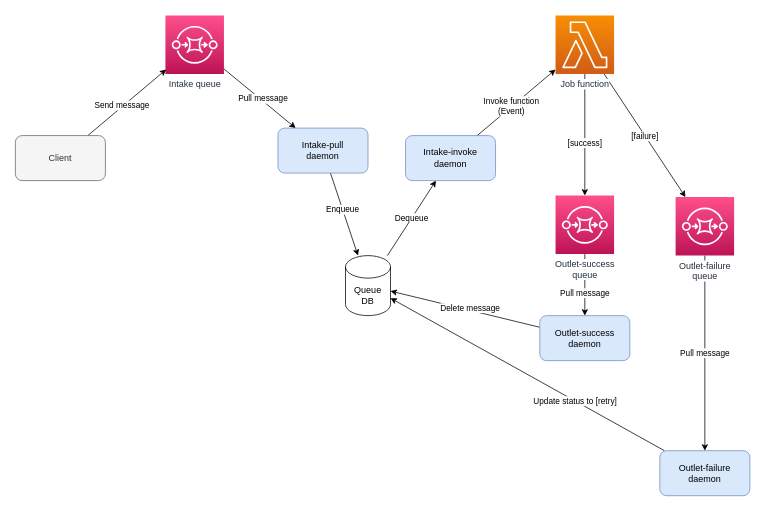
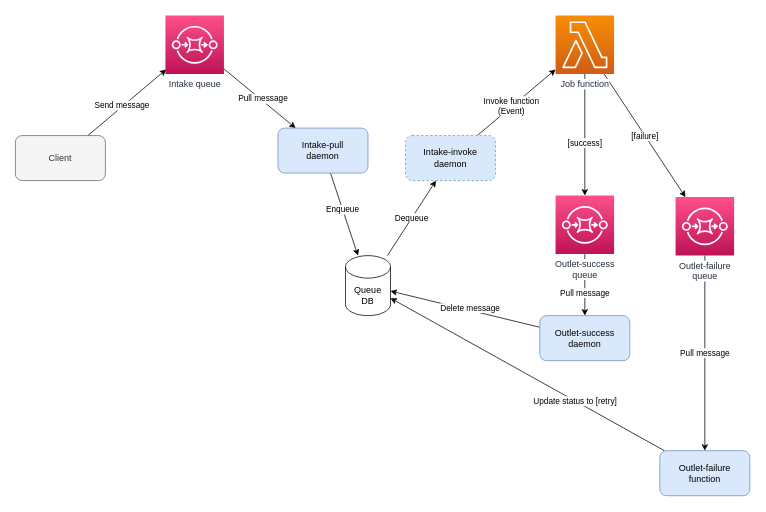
  <mxCell id="0" />
  <mxCell id="1" parent="0" />
  <mxCell id="2" style="edgeStyle=none;rounded=0;orthogonalLoop=1;jettySize=auto;html=1;" parent="1" source="4" target="10" edge="1"><mxGeometry relative="1" as="geometry" /></mxCell>
  <mxCell id="3" value="Pull message" style="edgeLabel;html=1;align=center;verticalAlign=middle;resizable=0;points=[];" parent="2" vertex="1" connectable="0"><mxGeometry x="-0.013" y="4" relative="1" as="geometry"><mxPoint x="2" y="4" as="offset" /></mxGeometry></mxCell>
  <mxCell id="4" value="&lt;span style=&quot;background-color: rgb(255, 255, 255);&quot;&gt;Intake queue&lt;/span&gt;" style="sketch=0;points=[[0,0,0],[0.25,0,0],[0.5,0,0],[0.75,0,0],[1,0,0],[0,1,0],[0.25,1,0],[0.5,1,0],[0.75,1,0],[1,1,0],[0,0.25,0],[0,0.5,0],[0,0.75,0],[1,0.25,0],[1,0.5,0],[1,0.75,0]];outlineConnect=0;fontColor=#232F3E;gradientColor=#FF4F8B;gradientDirection=north;fillColor=#BC1356;strokeColor=#ffffff;dashed=0;verticalLabelPosition=bottom;verticalAlign=top;align=center;html=1;fontSize=12;fontStyle=0;aspect=fixed;shape=mxgraph.aws4.resourceIcon;resIcon=mxgraph.aws4.sqs;" parent="1" vertex="1"><mxGeometry x="220" y="20" width="78" height="78" as="geometry" /></mxCell>
  <mxCell id="5" style="edgeStyle=none;rounded=0;orthogonalLoop=1;jettySize=auto;html=1;" parent="1" edge="1"><mxGeometry relative="1" as="geometry"><mxPoint x="116.563" y="180" as="sourcePoint" /><mxPoint x="221" y="91.899" as="targetPoint" /></mxGeometry></mxCell>
  <mxCell id="6" value="Send message" style="edgeLabel;html=1;align=center;verticalAlign=middle;resizable=0;points=[];" parent="5" vertex="1" connectable="0"><mxGeometry x="-0.25" y="-3" relative="1" as="geometry"><mxPoint x="4" y="-10" as="offset" /></mxGeometry></mxCell>
  <mxCell id="7" value="Client" style="rounded=1;whiteSpace=wrap;html=1;fillColor=#f5f5f5;fontColor=#333333;strokeColor=#666666;" parent="1" vertex="1"><mxGeometry x="20" y="180" width="120" height="60" as="geometry" /></mxCell>
  <mxCell id="8" style="edgeStyle=none;rounded=0;orthogonalLoop=1;jettySize=auto;html=1;" parent="1" source="10" target="12" edge="1"><mxGeometry relative="1" as="geometry" /></mxCell>
  <mxCell id="9" value="Enqueue" style="edgeLabel;html=1;align=center;verticalAlign=middle;resizable=0;points=[];" parent="8" vertex="1" connectable="0"><mxGeometry x="-0.114" y="-1" relative="1" as="geometry"><mxPoint as="offset" /></mxGeometry></mxCell>
  <mxCell id="10" value="Intake-pull&lt;br&gt;daemon" style="rounded=1;whiteSpace=wrap;html=1;fillColor=#dae8fc;strokeColor=#6c8ebf;" parent="1" vertex="1"><mxGeometry x="370" y="170" width="120" height="60" as="geometry" /></mxCell>
  <mxCell id="11" value="Dequeue" style="edgeStyle=none;rounded=0;orthogonalLoop=1;jettySize=auto;html=1;" parent="1" source="12" target="15" edge="1"><mxGeometry relative="1" as="geometry" /></mxCell>
  <mxCell id="12" value="Queue&lt;br&gt;DB" style="shape=cylinder3;whiteSpace=wrap;html=1;boundedLbl=1;backgroundOutline=1;size=15;" parent="1" vertex="1"><mxGeometry x="460" y="340" width="60" height="80" as="geometry" /></mxCell>
  <mxCell id="13" style="edgeStyle=none;rounded=0;orthogonalLoop=1;jettySize=auto;html=1;" parent="1" source="15" target="19" edge="1"><mxGeometry relative="1" as="geometry" /></mxCell>
  <mxCell id="14" value="Invoke function&lt;br&gt;(Event)" style="edgeLabel;html=1;align=center;verticalAlign=middle;resizable=0;points=[];" parent="13" vertex="1" connectable="0"><mxGeometry x="0.076" relative="1" as="geometry"><mxPoint x="-12" y="8" as="offset" /></mxGeometry></mxCell>
- <mxCell id="15" value="Intake-invoke&lt;br&gt;daemon" style="rounded=1;whiteSpace=wrap;html=1;fillColor=#dae8fc;strokeColor=#6c8ebf;" parent="1" vertex="1"><mxGeometry x="540" y="180" width="120" height="60" as="geometry" /></mxCell>
+ <mxCell id="15" value="Intake-invoke&lt;br&gt;daemon" style="rounded=1;whiteSpace=wrap;html=1;fillColor=#dae8fc;strokeColor=#6c8ebf;dashed=1;" parent="1" vertex="1"><mxGeometry x="540" y="180" width="120" height="60" as="geometry" /></mxCell>
  <mxCell id="16" style="edgeStyle=none;rounded=0;orthogonalLoop=1;jettySize=auto;html=1;" parent="1" source="19" target="22" edge="1"><mxGeometry relative="1" as="geometry" /></mxCell>
  <mxCell id="17" value="[success]" style="edgeLabel;html=1;align=center;verticalAlign=middle;resizable=0;points=[];" parent="16" vertex="1" connectable="0"><mxGeometry x="0.123" y="-1" relative="1" as="geometry"><mxPoint as="offset" /></mxGeometry></mxCell>
  <mxCell id="18" value="[failure]" style="edgeStyle=none;rounded=0;orthogonalLoop=1;jettySize=auto;html=1;" parent="1" source="19" target="24" edge="1"><mxGeometry x="0.008" relative="1" as="geometry"><mxPoint as="offset" /></mxGeometry></mxCell>
  <mxCell id="19" value="&lt;span style=&quot;background-color: rgb(255, 255, 255);&quot;&gt;Job function&lt;/span&gt;" style="sketch=0;points=[[0,0,0],[0.25,0,0],[0.5,0,0],[0.75,0,0],[1,0,0],[0,1,0],[0.25,1,0],[0.5,1,0],[0.75,1,0],[1,1,0],[0,0.25,0],[0,0.5,0],[0,0.75,0],[1,0.25,0],[1,0.5,0],[1,0.75,0]];outlineConnect=0;fontColor=#232F3E;gradientColor=#F78E04;gradientDirection=north;fillColor=#D05C17;strokeColor=#ffffff;dashed=0;verticalLabelPosition=bottom;verticalAlign=top;align=center;html=1;fontSize=12;fontStyle=0;aspect=fixed;shape=mxgraph.aws4.resourceIcon;resIcon=mxgraph.aws4.lambda;" parent="1" vertex="1"><mxGeometry x="740" y="20" width="78" height="78" as="geometry" /></mxCell>
  <mxCell id="20" style="edgeStyle=none;rounded=0;orthogonalLoop=1;jettySize=auto;html=1;" parent="1" source="22" target="27" edge="1"><mxGeometry relative="1" as="geometry" /></mxCell>
  <mxCell id="21" value="Pull message" style="edgeLabel;html=1;align=center;verticalAlign=middle;resizable=0;points=[];" parent="20" vertex="1" connectable="0"><mxGeometry x="0.244" y="-1" relative="1" as="geometry"><mxPoint as="offset" /></mxGeometry></mxCell>
  <mxCell id="22" value="&lt;span style=&quot;background-color: rgb(255, 255, 255);&quot;&gt;Outlet-success&lt;br&gt;queue&lt;/span&gt;" style="sketch=0;points=[[0,0,0],[0.25,0,0],[0.5,0,0],[0.75,0,0],[1,0,0],[0,1,0],[0.25,1,0],[0.5,1,0],[0.75,1,0],[1,1,0],[0,0.25,0],[0,0.5,0],[0,0.75,0],[1,0.25,0],[1,0.5,0],[1,0.75,0]];outlineConnect=0;fontColor=#232F3E;gradientColor=#FF4F8B;gradientDirection=north;fillColor=#BC1356;strokeColor=#ffffff;dashed=0;verticalLabelPosition=bottom;verticalAlign=top;align=center;html=1;fontSize=12;fontStyle=0;aspect=fixed;shape=mxgraph.aws4.resourceIcon;resIcon=mxgraph.aws4.sqs;" parent="1" vertex="1"><mxGeometry x="740" y="260" width="78" height="78" as="geometry" /></mxCell>
  <mxCell id="23" value="Pull message" style="edgeStyle=none;rounded=0;orthogonalLoop=1;jettySize=auto;html=1;" parent="1" source="24" target="30" edge="1"><mxGeometry relative="1" as="geometry" /></mxCell>
  <mxCell id="24" value="&lt;span style=&quot;background-color: rgb(255, 255, 255);&quot;&gt;Outlet-failure&lt;br&gt;queue&lt;/span&gt;" style="sketch=0;points=[[0,0,0],[0.25,0,0],[0.5,0,0],[0.75,0,0],[1,0,0],[0,1,0],[0.25,1,0],[0.5,1,0],[0.75,1,0],[1,1,0],[0,0.25,0],[0,0.5,0],[0,0.75,0],[1,0.25,0],[1,0.5,0],[1,0.75,0]];outlineConnect=0;fontColor=#232F3E;gradientColor=#FF4F8B;gradientDirection=north;fillColor=#BC1356;strokeColor=#ffffff;dashed=0;verticalLabelPosition=bottom;verticalAlign=top;align=center;html=1;fontSize=12;fontStyle=0;aspect=fixed;shape=mxgraph.aws4.resourceIcon;resIcon=mxgraph.aws4.sqs;" parent="1" vertex="1"><mxGeometry x="900" y="262" width="78" height="78" as="geometry" /></mxCell>
  <mxCell id="25" style="edgeStyle=none;rounded=0;orthogonalLoop=1;jettySize=auto;html=1;" parent="1" source="27" target="12" edge="1"><mxGeometry relative="1" as="geometry" /></mxCell>
  <mxCell id="26" value="Delete message" style="edgeLabel;html=1;align=center;verticalAlign=middle;resizable=0;points=[];" parent="25" vertex="1" connectable="0"><mxGeometry x="-0.049" y="-3" relative="1" as="geometry"><mxPoint as="offset" /></mxGeometry></mxCell>
  <mxCell id="27" value="Outlet-success&lt;br&gt;daemon" style="rounded=1;whiteSpace=wrap;html=1;fillColor=#dae8fc;strokeColor=#6c8ebf;" parent="1" vertex="1"><mxGeometry x="719" y="420" width="120" height="60" as="geometry" /></mxCell>
  <mxCell id="28" style="edgeStyle=none;rounded=0;orthogonalLoop=1;jettySize=auto;html=1;" parent="1" source="30" target="12" edge="1"><mxGeometry relative="1" as="geometry" /></mxCell>
  <mxCell id="29" value="Update status to [retry]" style="edgeLabel;html=1;align=center;verticalAlign=middle;resizable=0;points=[];" parent="28" vertex="1" connectable="0"><mxGeometry x="-0.342" relative="1" as="geometry"><mxPoint as="offset" /></mxGeometry></mxCell>
- <mxCell id="30" value="Outlet-failure&lt;br&gt;daemon" style="rounded=1;whiteSpace=wrap;html=1;fillColor=#dae8fc;strokeColor=#6c8ebf;" parent="1" vertex="1"><mxGeometry x="879" y="600" width="120" height="60" as="geometry" /></mxCell>
+ <mxCell id="30" value="Outlet-failure&lt;br&gt;function" style="rounded=1;whiteSpace=wrap;html=1;fillColor=#dae8fc;strokeColor=#6c8ebf;" parent="1" vertex="1"><mxGeometry x="879" y="600" width="120" height="60" as="geometry" /></mxCell>
